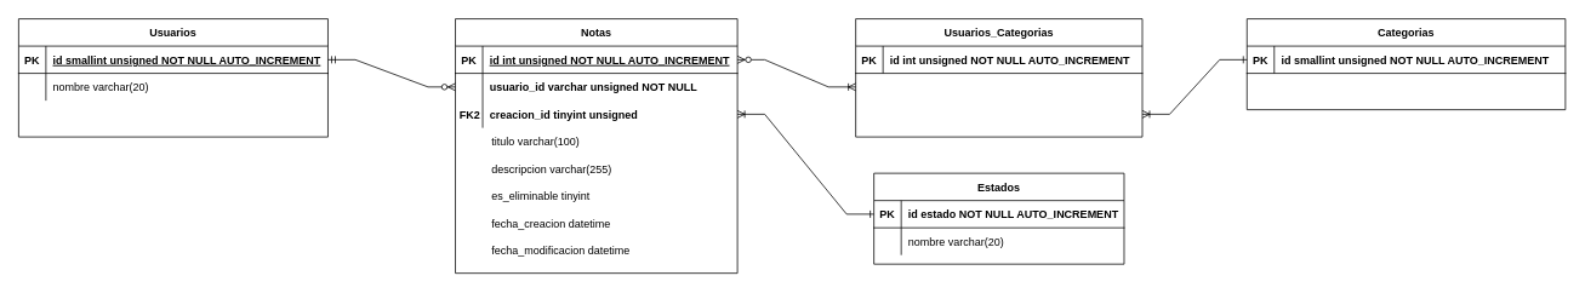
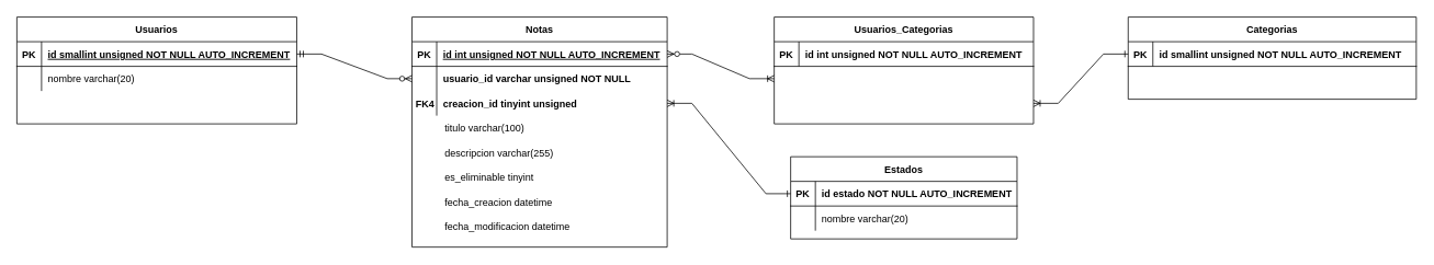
  <mxCell id="0" />
  <mxCell id="1" parent="0" />
  <mxCell id="2" value="Estados" style="shape=table;startSize=30;container=1;collapsible=1;childLayout=tableLayout;fixedRows=1;rowLines=0;fontStyle=1;align=center;resizeLast=1;" parent="1" vertex="1"><mxGeometry x="960" y="190" width="275" height="100" as="geometry" /></mxCell>
  <mxCell id="3" value="" style="shape=partialRectangle;collapsible=0;dropTarget=0;pointerEvents=0;fillColor=none;points=[[0,0.5],[1,0.5]];portConstraint=eastwest;top=0;left=0;right=0;bottom=1;strokeColor=default;" parent="2" vertex="1"><mxGeometry y="30" width="275" height="30" as="geometry" /></mxCell>
  <mxCell id="4" value="PK" style="shape=partialRectangle;overflow=hidden;connectable=0;fillColor=none;top=0;left=0;bottom=0;right=0;fontStyle=1;" parent="3" vertex="1"><mxGeometry width="30" height="30" as="geometry"><mxRectangle width="30" height="30" as="alternateBounds" /></mxGeometry></mxCell>
  <mxCell id="5" value="id estado NOT NULL AUTO_INCREMENT" style="shape=partialRectangle;overflow=hidden;connectable=0;fillColor=none;top=0;left=0;bottom=0;right=0;align=left;spacingLeft=6;fontStyle=1;" parent="3" vertex="1"><mxGeometry x="30" width="245" height="30" as="geometry"><mxRectangle width="245" height="30" as="alternateBounds" /></mxGeometry></mxCell>
  <mxCell id="6" value="" style="shape=partialRectangle;collapsible=0;dropTarget=0;pointerEvents=0;fillColor=none;points=[[0,0.5],[1,0.5]];portConstraint=eastwest;top=0;left=0;right=0;bottom=0;" parent="2" vertex="1"><mxGeometry y="60" width="275" height="30" as="geometry" /></mxCell>
  <mxCell id="7" value="" style="shape=partialRectangle;overflow=hidden;connectable=0;fillColor=none;top=0;left=0;bottom=0;right=0;" parent="6" vertex="1"><mxGeometry width="30" height="30" as="geometry"><mxRectangle width="30" height="30" as="alternateBounds" /></mxGeometry></mxCell>
  <mxCell id="8" value="nombre varchar(20)" style="shape=partialRectangle;overflow=hidden;connectable=0;fillColor=none;top=0;left=0;bottom=0;right=0;align=left;spacingLeft=6;" parent="6" vertex="1"><mxGeometry x="30" width="245" height="30" as="geometry"><mxRectangle width="245" height="30" as="alternateBounds" /></mxGeometry></mxCell>
  <mxCell id="9" value="Usuarios_Categorias" style="shape=table;startSize=30;container=1;collapsible=1;childLayout=tableLayout;fixedRows=1;rowLines=0;fontStyle=1;align=center;resizeLast=1;" parent="1" vertex="1"><mxGeometry x="940" width="315" height="130" as="geometry" y="20" /></mxCell>
  <mxCell id="10" value="" style="shape=partialRectangle;collapsible=0;dropTarget=0;pointerEvents=0;fillColor=none;top=0;left=0;bottom=1;right=0;points=[[0,0.5],[1,0.5]];portConstraint=eastwest;strokeColor=default;" parent="9" vertex="1"><mxGeometry y="30" width="315" height="30" as="geometry" /></mxCell>
  <mxCell id="11" value="PK" style="shape=partialRectangle;connectable=0;fillColor=none;top=0;left=0;bottom=0;right=0;fontStyle=1;overflow=hidden;" parent="10" vertex="1"><mxGeometry width="30" height="30" as="geometry"><mxRectangle width="30" height="30" as="alternateBounds" /></mxGeometry></mxCell>
  <mxCell id="12" value="id int unsigned NOT NULL AUTO_INCREMENT" style="shape=partialRectangle;connectable=0;fillColor=none;top=0;left=0;bottom=0;right=0;align=left;spacingLeft=6;fontStyle=1;overflow=hidden;" parent="10" vertex="1"><mxGeometry x="30" width="285" height="30" as="geometry"><mxRectangle width="285" height="30" as="alternateBounds" /></mxGeometry></mxCell>
  <mxCell id="13" value="" style="shape=partialRectangle;collapsible=0;dropTarget=0;pointerEvents=0;fillColor=none;top=0;left=0;bottom=0;right=0;points=[[0,0.5],[1,0.5]];portConstraint=eastwest;" parent="9" vertex="1"><mxGeometry y="60" width="315" height="30" as="geometry" /></mxCell>
  <mxCell id="14" value="" style="shape=partialRectangle;collapsible=0;dropTarget=0;pointerEvents=0;fillColor=none;top=0;left=0;bottom=0;right=0;points=[[0,0.5],[1,0.5]];portConstraint=eastwest;" parent="9" vertex="1"><mxGeometry y="90" width="315" height="30" as="geometry" /></mxCell>
  <mxCell id="15" value="Categorias" style="shape=table;startSize=30;container=1;collapsible=1;childLayout=tableLayout;fixedRows=1;rowLines=0;fontStyle=1;align=center;resizeLast=1;" parent="1" vertex="1"><mxGeometry x="1370" width="350" height="100" as="geometry" y="20" /></mxCell>
  <mxCell id="16" value="" style="shape=partialRectangle;collapsible=0;dropTarget=0;pointerEvents=0;fillColor=none;top=0;left=0;bottom=1;right=0;points=[[0,0.5],[1,0.5]];portConstraint=eastwest;" parent="15" vertex="1"><mxGeometry y="30" width="350" height="30" as="geometry" /></mxCell>
  <mxCell id="17" value="PK" style="shape=partialRectangle;connectable=0;fillColor=none;top=0;left=0;bottom=0;right=0;fontStyle=1;overflow=hidden;" parent="16" vertex="1"><mxGeometry width="30" height="30" as="geometry"><mxRectangle width="30" height="30" as="alternateBounds" /></mxGeometry></mxCell>
  <mxCell id="18" value="id smallint unsigned NOT NULL AUTO_INCREMENT" style="shape=partialRectangle;connectable=0;fillColor=none;top=0;left=0;bottom=0;right=0;align=left;spacingLeft=6;fontStyle=1;overflow=hidden;" parent="16" vertex="1"><mxGeometry x="30" width="320" height="30" as="geometry"><mxRectangle width="320" height="30" as="alternateBounds" /></mxGeometry></mxCell>
  <mxCell id="19" value="" style="shape=partialRectangle;collapsible=0;dropTarget=0;pointerEvents=0;fillColor=none;top=0;left=0;bottom=0;right=0;points=[[0,0.5],[1,0.5]];portConstraint=eastwest;" parent="15" vertex="1"><mxGeometry y="60" width="350" height="30" as="geometry" /></mxCell>
  <mxCell id="20" value="" style="shape=partialRectangle;connectable=0;fillColor=none;top=0;left=0;bottom=0;right=0;editable=1;overflow=hidden;" parent="19" vertex="1"><mxGeometry width="30" height="30" as="geometry"><mxRectangle width="30" height="30" as="alternateBounds" /></mxGeometry></mxCell>
  <mxCell id="21" value="" style="edgeStyle=entityRelationEdgeStyle;fontSize=12;html=1;endArrow=ERoneToMany;startArrow=ERzeroToMany;rounded=0;exitX=1;exitY=0.5;exitDx=0;exitDy=0;entryX=0;entryY=0.5;entryDx=0;entryDy=0;" parent="1" source="44" target="13" edge="1"><mxGeometry width="100" height="100" relative="1" as="geometry"><mxPoint x="630" y="40" as="sourcePoint" /><mxPoint x="650" y="40" as="targetPoint" /></mxGeometry></mxCell>
  <mxCell id="22" value="" style="edgeStyle=entityRelationEdgeStyle;fontSize=12;html=1;endArrow=ERzeroToMany;startArrow=ERmandOne;rounded=0;entryX=0;entryY=0.5;entryDx=0;entryDy=0;exitX=1;exitY=0.5;exitDx=0;exitDy=0;" parent="1" source="26" target="47" edge="1"><mxGeometry width="100" height="100" relative="1" as="geometry"><mxPoint x="100" y="350" as="sourcePoint" /><mxPoint x="200" y="250" as="targetPoint" /></mxGeometry></mxCell>
  <mxCell id="23" value="" style="edgeStyle=entityRelationEdgeStyle;fontSize=12;html=1;endArrow=ERoneToMany;rounded=0;exitX=0;exitY=0.5;exitDx=0;exitDy=0;entryX=1;entryY=0.5;entryDx=0;entryDy=0;startArrow=ERone;startFill=0;" parent="1" source="3" target="49" edge="1"><mxGeometry width="100" height="100" relative="1" as="geometry"><mxPoint x="580" y="500" as="sourcePoint" /><mxPoint x="680" y="400" as="targetPoint" /></mxGeometry></mxCell>
  <mxCell id="24" value="" style="edgeStyle=entityRelationEdgeStyle;fontSize=12;html=1;endArrow=ERone;endFill=1;rounded=0;entryX=0;entryY=0.5;entryDx=0;entryDy=0;exitX=1;exitY=0.5;exitDx=0;exitDy=0;startArrow=ERoneToMany;startFill=0;" parent="1" source="14" target="16" edge="1"><mxGeometry width="100" height="100" relative="1" as="geometry"><mxPoint x="910" y="170" as="sourcePoint" /><mxPoint x="1010" y="70" as="targetPoint" /></mxGeometry></mxCell>
  <mxCell id="25" value="Usuarios" style="shape=table;startSize=30;container=1;collapsible=1;childLayout=tableLayout;fixedRows=1;rowLines=0;fontStyle=1;align=center;resizeLast=1;" vertex="1" parent="1"><mxGeometry width="340" height="130" as="geometry" x="20" y="20" /></mxCell>
  <mxCell id="26" value="" style="shape=partialRectangle;collapsible=0;dropTarget=0;pointerEvents=0;fillColor=none;top=0;left=0;bottom=1;right=0;points=[[0,0.5],[1,0.5]];portConstraint=eastwest;" vertex="1" parent="25"><mxGeometry y="30" width="340" height="30" as="geometry" /></mxCell>
  <mxCell id="27" value="PK" style="shape=partialRectangle;connectable=0;fillColor=none;top=0;left=0;bottom=0;right=0;fontStyle=1;overflow=hidden;" vertex="1" parent="26"><mxGeometry width="30" height="30" as="geometry"><mxRectangle width="30" height="30" as="alternateBounds" /></mxGeometry></mxCell>
  <mxCell id="28" value="id smallint unsigned NOT NULL AUTO_INCREMENT" style="shape=partialRectangle;connectable=0;fillColor=none;top=0;left=0;bottom=0;right=0;align=left;spacingLeft=6;fontStyle=5;overflow=hidden;" vertex="1" parent="26"><mxGeometry x="30" width="310" height="30" as="geometry"><mxRectangle width="310" height="30" as="alternateBounds" /></mxGeometry></mxCell>
  <mxCell id="29" value="" style="shape=partialRectangle;collapsible=0;dropTarget=0;pointerEvents=0;fillColor=none;top=0;left=0;bottom=0;right=0;points=[[0,0.5],[1,0.5]];portConstraint=eastwest;" vertex="1" parent="25"><mxGeometry y="60" width="340" height="30" as="geometry" /></mxCell>
  <mxCell id="30" value="" style="shape=partialRectangle;connectable=0;fillColor=none;top=0;left=0;bottom=0;right=0;editable=1;overflow=hidden;" vertex="1" parent="29"><mxGeometry width="30" height="30" as="geometry"><mxRectangle width="30" height="30" as="alternateBounds" /></mxGeometry></mxCell>
  <mxCell id="31" value="nombre varchar(20) " style="shape=partialRectangle;connectable=0;fillColor=none;top=0;left=0;bottom=0;right=0;align=left;spacingLeft=6;overflow=hidden;" vertex="1" parent="29"><mxGeometry x="30" width="310" height="30" as="geometry"><mxRectangle width="310" height="30" as="alternateBounds" /></mxGeometry></mxCell>
  <mxCell id="32" value="" style="shape=partialRectangle;collapsible=0;dropTarget=0;pointerEvents=0;fillColor=none;top=0;left=0;bottom=0;right=0;points=[[0,0.5],[1,0.5]];portConstraint=eastwest;" vertex="1" parent="25"><mxGeometry y="90" width="340" height="30" as="geometry" /></mxCell>
  <mxCell id="33" value="" style="shape=partialRectangle;connectable=0;fillColor=none;top=0;left=0;bottom=0;right=0;editable=1;overflow=hidden;" vertex="1" parent="32"><mxGeometry width="30" height="30" as="geometry"><mxRectangle width="30" height="30" as="alternateBounds" /></mxGeometry></mxCell>
  <mxCell id="34" value="" style="group" vertex="1" connectable="0" parent="1"><mxGeometry x="500" width="310" height="280" as="geometry" y="20" /></mxCell>
  <mxCell id="35" value="titulo varchar(100)" style="shape=partialRectangle;overflow=hidden;connectable=0;fillColor=none;top=0;left=0;bottom=0;right=0;align=left;spacingLeft=6;" vertex="1" parent="34"><mxGeometry x="32.069" y="120" width="235.172" height="30" as="geometry"><mxRectangle width="220" height="30" as="alternateBounds" /></mxGeometry></mxCell>
  <mxCell id="36" value="" style="group" vertex="1" connectable="0" parent="34"><mxGeometry width="310" height="280" as="geometry" /></mxCell>
  <mxCell id="37" value="es_eliminable tinyint" style="shape=partialRectangle;overflow=hidden;connectable=0;fillColor=none;top=0;left=0;bottom=0;right=0;align=left;spacingLeft=6;" parent="36" vertex="1"><mxGeometry x="32.069" y="180" width="235.172" height="30" as="geometry"><mxRectangle width="220" height="30" as="alternateBounds" /></mxGeometry></mxCell>
  <mxCell id="38" value="fecha_creacion datetime" style="shape=partialRectangle;overflow=hidden;connectable=0;fillColor=none;top=0;left=0;bottom=0;right=0;align=left;spacingLeft=6;" parent="36" vertex="1"><mxGeometry x="32.069" y="210" width="235.172" height="30" as="geometry"><mxRectangle width="220" height="30" as="alternateBounds" /></mxGeometry></mxCell>
  <mxCell id="39" value="fecha_modificacion datetime" style="shape=partialRectangle;overflow=hidden;connectable=0;fillColor=none;top=0;left=0;bottom=0;right=0;align=left;spacingLeft=6;" parent="36" vertex="1"><mxGeometry x="32.069" y="240" width="235.172" height="30" as="geometry"><mxRectangle width="220" height="30" as="alternateBounds" /></mxGeometry></mxCell>
  <mxCell id="40" value="descripcion varchar(255)" style="shape=partialRectangle;overflow=hidden;connectable=0;fillColor=none;top=0;left=0;bottom=0;right=0;align=left;spacingLeft=6;" vertex="1" parent="36"><mxGeometry x="32.069" y="150" width="235.172" height="30" as="geometry"><mxRectangle width="220" height="30" as="alternateBounds" /></mxGeometry></mxCell>
  <mxCell id="41" value="" style="group" vertex="1" connectable="0" parent="36"><mxGeometry width="310" height="280" as="geometry" /></mxCell>
  <mxCell id="42" value="" style="group" vertex="1" connectable="0" parent="41"><mxGeometry width="310" height="280" as="geometry" /></mxCell>
  <mxCell id="43" value="Notas" style="shape=table;startSize=30;container=1;collapsible=1;childLayout=tableLayout;fixedRows=1;rowLines=0;fontStyle=1;align=center;resizeLast=1;" parent="42" vertex="1"><mxGeometry width="310" height="280" as="geometry"><mxRectangle x="500" width="60" height="30" as="alternateBounds" /></mxGeometry></mxCell>
  <mxCell id="44" value="" style="shape=partialRectangle;collapsible=0;dropTarget=0;pointerEvents=0;fillColor=none;points=[[0,0.5],[1,0.5]];portConstraint=eastwest;top=0;left=0;right=0;bottom=1;strokeColor=default;" parent="43" vertex="1"><mxGeometry y="30" width="310" height="30" as="geometry" /></mxCell>
  <mxCell id="45" value="PK" style="shape=partialRectangle;overflow=hidden;connectable=0;fillColor=none;top=0;left=0;bottom=0;right=0;fontStyle=1;" parent="44" vertex="1"><mxGeometry width="30" height="30" as="geometry"><mxRectangle width="30" height="30" as="alternateBounds" /></mxGeometry></mxCell>
  <mxCell id="46" value="id int unsigned NOT NULL AUTO_INCREMENT" style="shape=partialRectangle;overflow=hidden;connectable=0;fillColor=none;top=0;left=0;bottom=0;right=0;align=left;spacingLeft=6;fontStyle=5;" parent="44" vertex="1"><mxGeometry x="30" width="280" height="30" as="geometry"><mxRectangle width="280" height="30" as="alternateBounds" /></mxGeometry></mxCell>
  <mxCell id="47" value="" style="shape=partialRectangle;collapsible=0;dropTarget=0;pointerEvents=0;fillColor=none;points=[[0,0.5],[1,0.5]];portConstraint=eastwest;top=0;left=0;right=0;bottom=0;" parent="43" vertex="1"><mxGeometry y="60" width="310" height="30" as="geometry" /></mxCell>
  <mxCell id="48" value="usuario_id varchar unsigned NOT NULL" style="shape=partialRectangle;overflow=hidden;connectable=0;fillColor=none;top=0;left=0;bottom=0;right=0;align=left;spacingLeft=6;fontStyle=1" parent="47" vertex="1"><mxGeometry x="30" width="280" height="30" as="geometry"><mxRectangle width="280" height="30" as="alternateBounds" /></mxGeometry></mxCell>
  <mxCell id="49" value="" style="shape=partialRectangle;collapsible=0;dropTarget=0;pointerEvents=0;fillColor=none;points=[[0,0.5],[1,0.5]];portConstraint=eastwest;top=0;left=0;right=0;bottom=0;strokeColor=default;strokeWidth=1;" parent="43" vertex="1"><mxGeometry y="90" width="310" height="30" as="geometry" /></mxCell>
  <mxCell id="50" value="" style="shape=partialRectangle;overflow=hidden;connectable=0;fillColor=none;top=0;left=0;bottom=0;right=0;" parent="49" vertex="1"><mxGeometry width="30" height="30" as="geometry"><mxRectangle width="30" height="30" as="alternateBounds" /></mxGeometry></mxCell>
  <mxCell id="51" value="creacion_id tinyint unsigned " style="shape=partialRectangle;overflow=hidden;connectable=0;fillColor=none;top=0;left=0;bottom=0;right=0;align=left;spacingLeft=6;fontStyle=1" parent="49" vertex="1"><mxGeometry x="30" width="280" height="30" as="geometry"><mxRectangle width="280" height="30" as="alternateBounds" /></mxGeometry></mxCell>
- <mxCell id="52" value="FK2" style="shape=partialRectangle;overflow=hidden;connectable=0;fillColor=none;top=0;left=0;bottom=0;right=0;fontStyle=1" parent="42" vertex="1"><mxGeometry y="90" width="32.069" height="30" as="geometry"><mxRectangle width="30" height="30" as="alternateBounds" /></mxGeometry></mxCell>
+ <mxCell id="52" value="FK4" style="shape=partialRectangle;overflow=hidden;connectable=0;fillColor=none;top=0;left=0;bottom=0;right=0;fontStyle=1" parent="42" vertex="1"><mxGeometry y="90" width="32.069" height="30" as="geometry"><mxRectangle width="30" height="30" as="alternateBounds" /></mxGeometry></mxCell>
